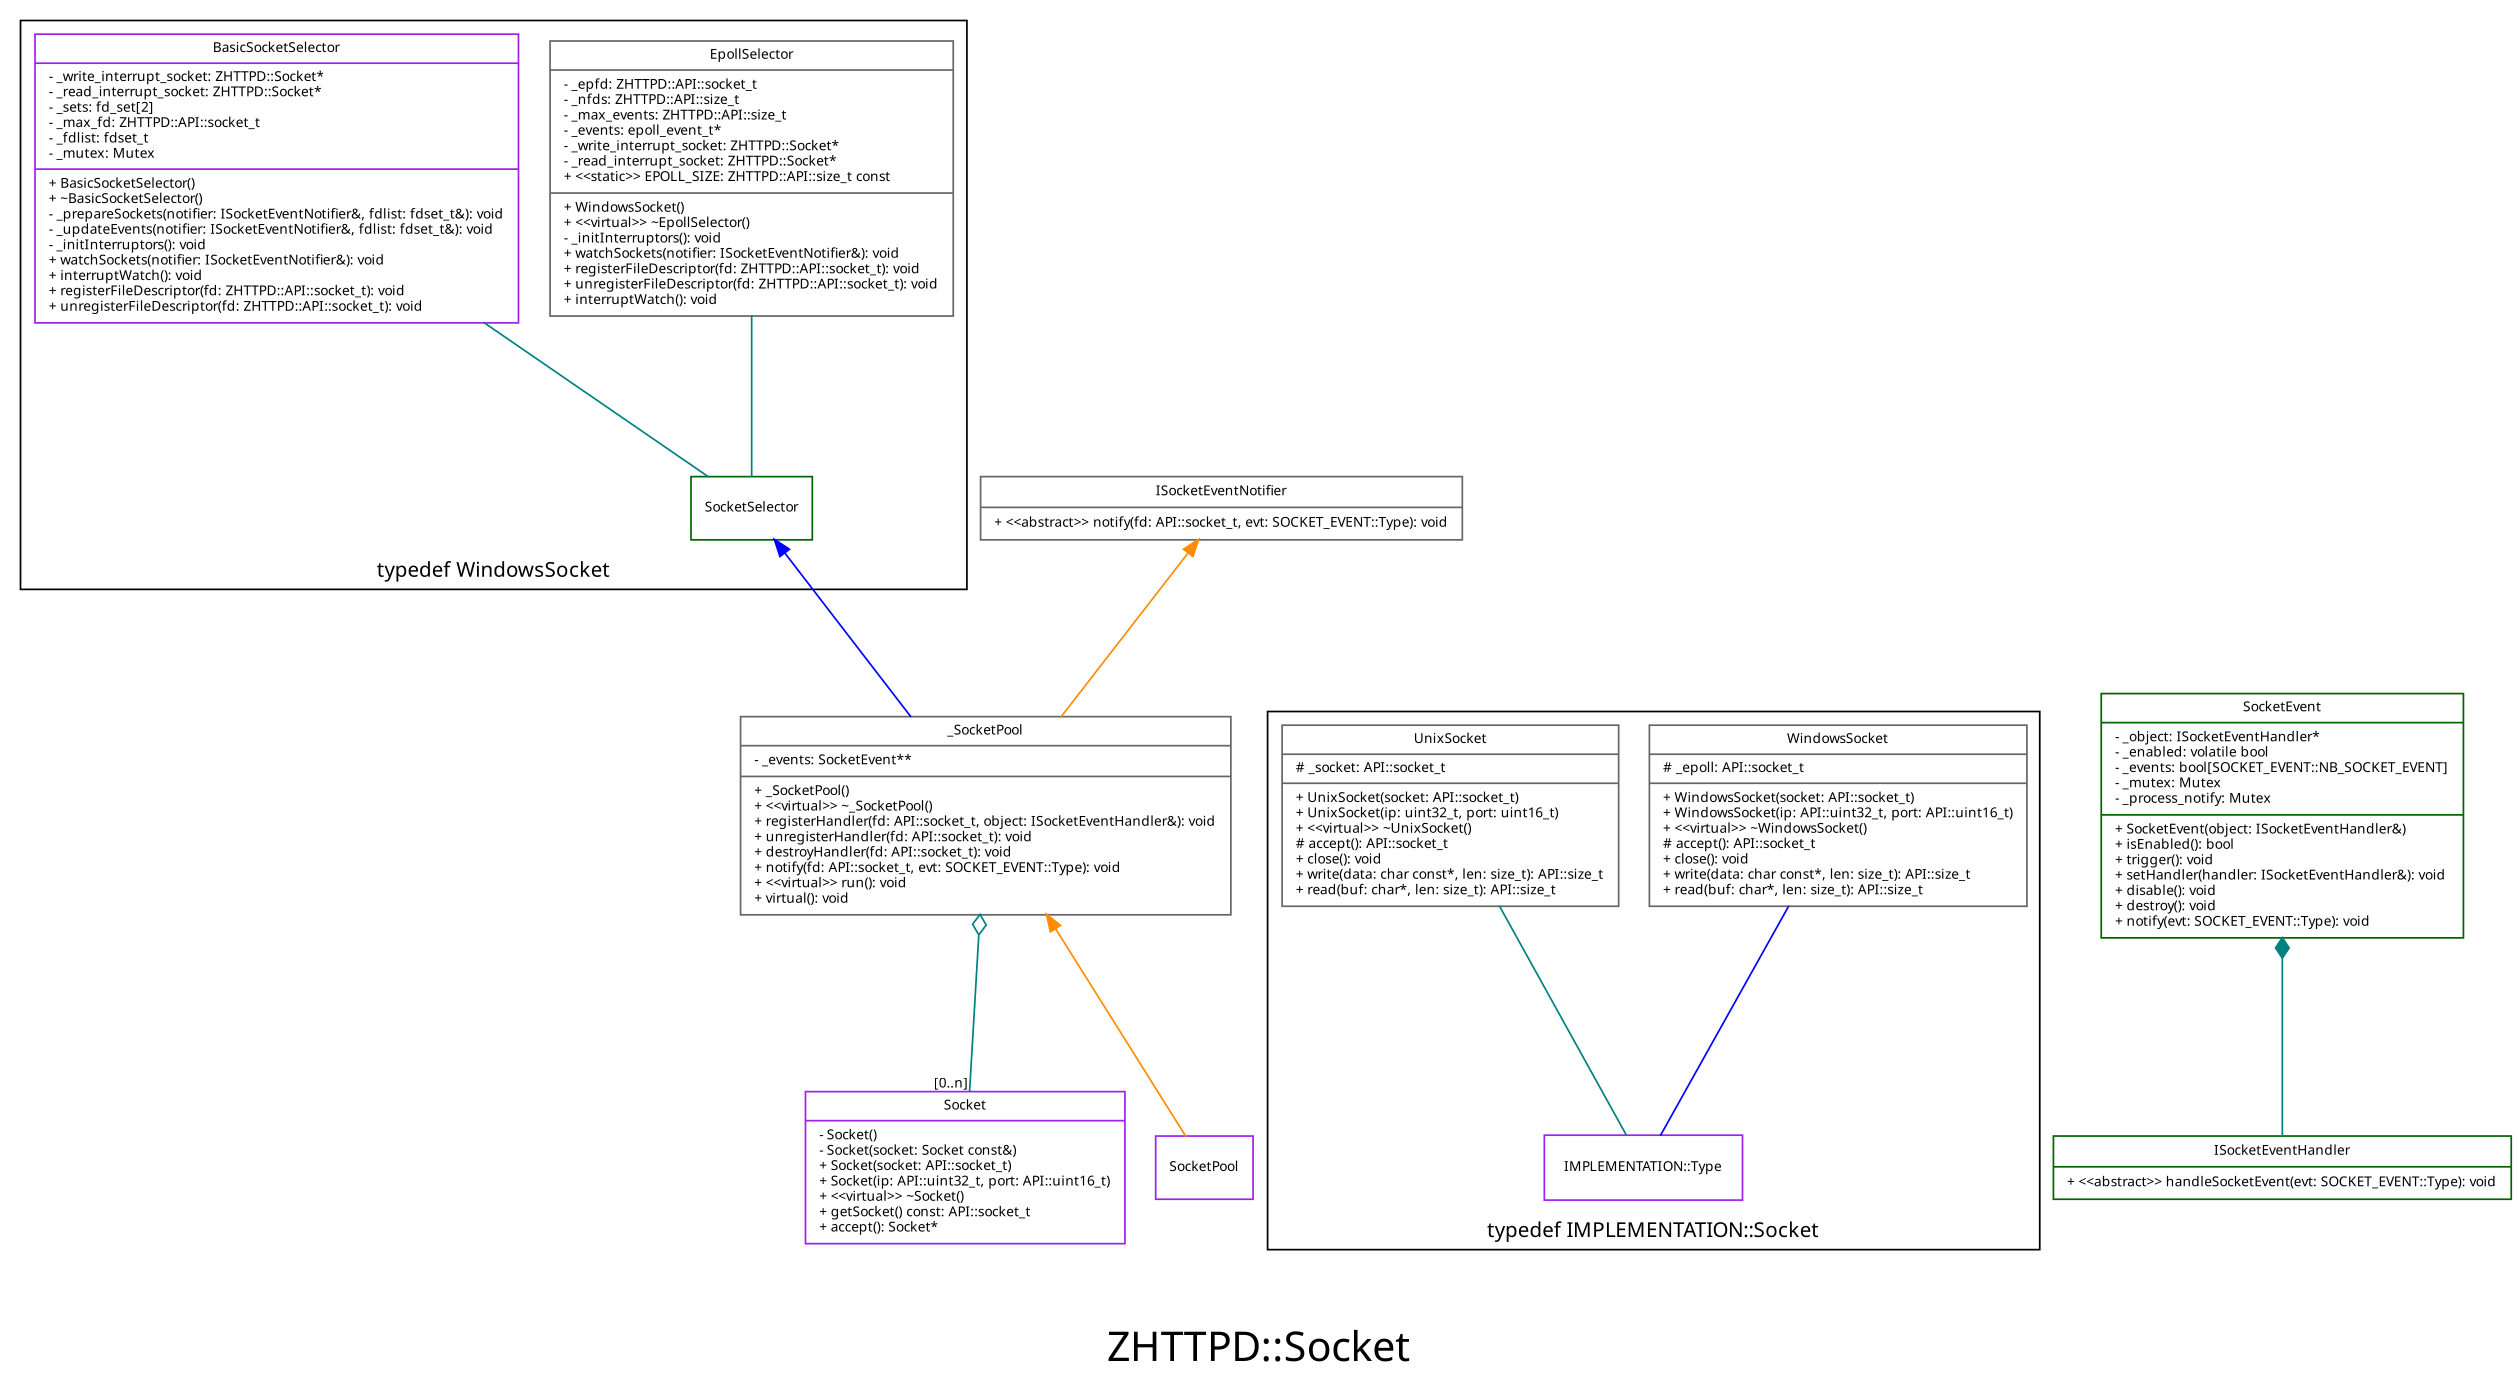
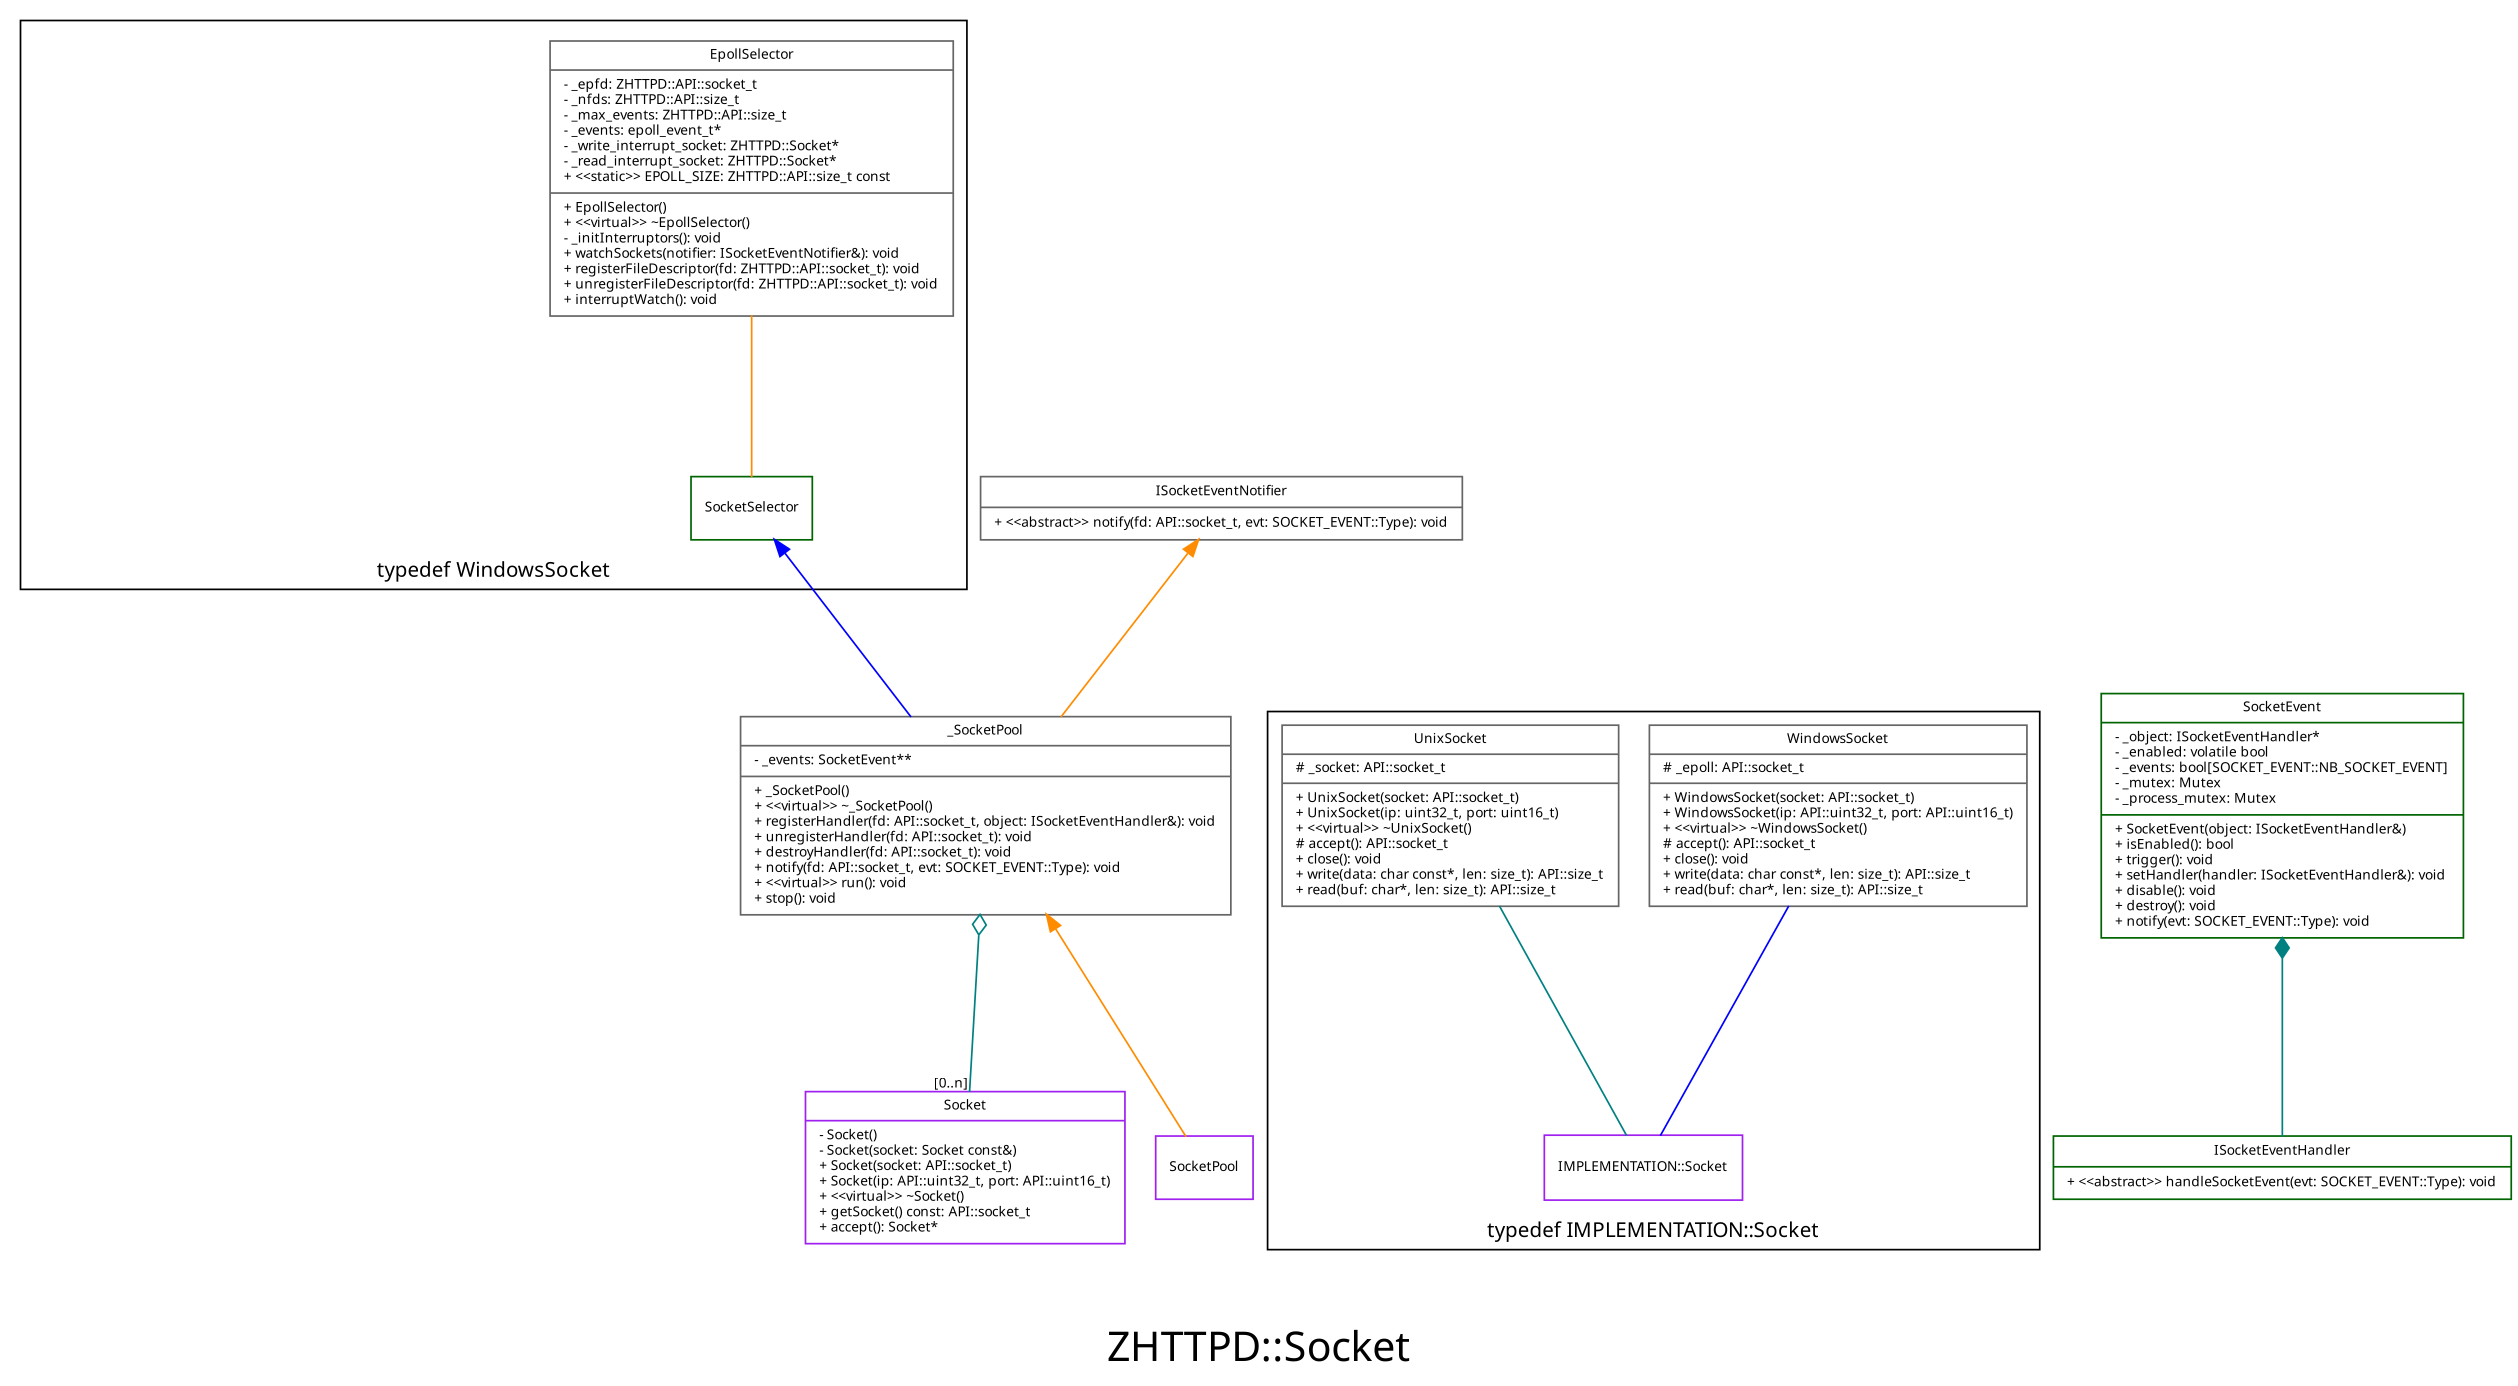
  digraph {
    compound=true
    fontname="Bitstream sans Vera"
    fontsize=24
    label="ZHTTPD::Socket"
    rankdir=BT
    ranksep=1.25
    node [color=gray40 fillcolor=white fontname=Monaco fontsize=8 shape=record style=filled]
    edge [arrowhead=none color=teal fontname=Monaco fontsize=8]
-   n1 [color=purple label="{BasicSocketSelector|- _write_interrupt_socket: ZHTTPD::Socket*\l- _read_interrupt_socket: ZHTTPD::Socket*\l- _sets: fd_set[2]\l- _max_fd: ZHTTPD::API::socket_t\l- _fdlist: fdset_t\l- _mutex: Mutex\l|+ BasicSocketSelector()\l+ ~BasicSocketSelector()\l- _prepareSockets(notifier: ISocketEventNotifier&, fdlist: fdset_t&): void\l- _updateEvents(notifier: ISocketEventNotifier&, fdlist: fdset_t&): void\l- _initInterruptors(): void\l+ watchSockets(notifier: ISocketEventNotifier&): void\l+ interruptWatch(): void\l+ registerFileDescriptor(fd: ZHTTPD::API::socket_t): void\l+ unregisterFileDescriptor(fd: ZHTTPD::API::socket_t): void\l}"]
-   n2 [label="{EpollSelector|- _epfd: ZHTTPD::API::socket_t\l- _nfds: ZHTTPD::API::size_t\l- _max_events: ZHTTPD::API::size_t\l- _events: epoll_event_t*\l- _write_interrupt_socket: ZHTTPD::Socket*\l- _read_interrupt_socket: ZHTTPD::Socket*\l+ \<\<static\>\> EPOLL_SIZE: ZHTTPD::API::size_t const\l|+ WindowsSocket()\l+ \<\<virtual\>\> ~EpollSelector()\l- _initInterruptors(): void\l+ watchSockets(notifier: ISocketEventNotifier&): void\l+ registerFileDescriptor(fd: ZHTTPD::API::socket_t): void\l+ unregisterFileDescriptor(fd: ZHTTPD::API::socket_t): void\l+ interruptWatch(): void\l}"]
+   n2 [label="{EpollSelector|- _epfd: ZHTTPD::API::socket_t\l- _nfds: ZHTTPD::API::size_t\l- _max_events: ZHTTPD::API::size_t\l- _events: epoll_event_t*\l- _write_interrupt_socket: ZHTTPD::Socket*\l- _read_interrupt_socket: ZHTTPD::Socket*\l+ \<\<static\>\> EPOLL_SIZE: ZHTTPD::API::size_t const\l|+ EpollSelector()\l+ \<\<virtual\>\> ~EpollSelector()\l- _initInterruptors(): void\l+ watchSockets(notifier: ISocketEventNotifier&): void\l+ registerFileDescriptor(fd: ZHTTPD::API::socket_t): void\l+ unregisterFileDescriptor(fd: ZHTTPD::API::socket_t): void\l+ interruptWatch(): void\l}"]
    n3 [color=darkgreen label=SocketSelector]
    n4 [label="{UnixSocket|# _socket: API::socket_t\l|+ UnixSocket(socket: API::socket_t)\l+ UnixSocket(ip: uint32_t, port: uint16_t)\l+ \<\<virtual\>\> ~UnixSocket()\l# accept(): API::socket_t\l+ close(): void\l+ write(data: char const*, len: size_t): API::size_t\l+ read(buf: char*, len: size_t): API::size_t\l}"]
    n5 [label="{WindowsSocket|# _epoll: API::socket_t\l|+ WindowsSocket(socket: API::socket_t)\l+ WindowsSocket(ip: API::uint32_t, port: API::uint16_t)\l+ \<\<virtual\>\> ~WindowsSocket()\l# accept(): API::socket_t\l+ close(): void\l+ write(data: char const*, len: size_t): API::size_t\l+ read(buf: char*, len: size_t): API::size_t\l}"]
-   n6 [color=purple label="IMPLEMENTATION::Type"]
+   n6 [color=purple label="IMPLEMENTATION::Socket"]
    n7 [color=darkgreen label="{ISocketEventHandler|+ \<\<abstract\>\> handleSocketEvent(evt: SOCKET_EVENT::Type): void\l}"]
-   n8 [color=darkgreen label="{SocketEvent|- _object: ISocketEventHandler*\l- _enabled: volatile bool\l- _events: bool[SOCKET_EVENT::NB_SOCKET_EVENT]\l- _mutex: Mutex\l- _process_notify: Mutex\l|+ SocketEvent(object: ISocketEventHandler&)\l+ isEnabled(): bool\l+ trigger(): void\l+ setHandler(handler: ISocketEventHandler&): void\l+ disable(): void\l+ destroy(): void\l+ notify(evt: SOCKET_EVENT::Type): void\l}"]
+   n8 [color=darkgreen label="{SocketEvent|- _object: ISocketEventHandler*\l- _enabled: volatile bool\l- _events: bool[SOCKET_EVENT::NB_SOCKET_EVENT]\l- _mutex: Mutex\l- _process_mutex: Mutex\l|+ SocketEvent(object: ISocketEventHandler&)\l+ isEnabled(): bool\l+ trigger(): void\l+ setHandler(handler: ISocketEventHandler&): void\l+ disable(): void\l+ destroy(): void\l+ notify(evt: SOCKET_EVENT::Type): void\l}"]
    n9 [label="{ISocketEventNotifier|+ \<\<abstract\>\> notify(fd: API::socket_t, evt: SOCKET_EVENT::Type): void\l}"]
    n10 [color=purple label="{Socket|- Socket()\l- Socket(socket: Socket const&)\l+ Socket(socket: API::socket_t)\l+ Socket(ip: API::uint32_t, port: API::uint16_t)\l+ \<\<virtual\>\> ~Socket()\l+ getSocket() const: API::socket_t\l+ accept(): Socket*\l}"]
-   n11 [label="{_SocketPool|- _events: SocketEvent**\l|+ _SocketPool()\l+ \<\<virtual\>\> ~_SocketPool()\l+ registerHandler(fd: API::socket_t, object: ISocketEventHandler&): void\l+ unregisterHandler(fd: API::socket_t): void\l+ destroyHandler(fd: API::socket_t): void\l+ notify(fd: API::socket_t, evt: SOCKET_EVENT::Type): void\l+ \<\<virtual\>\> run(): void\l+ virtual(): void\l}"]
+   n11 [label="{_SocketPool|- _events: SocketEvent**\l|+ _SocketPool()\l+ \<\<virtual\>\> ~_SocketPool()\l+ registerHandler(fd: API::socket_t, object: ISocketEventHandler&): void\l+ unregisterHandler(fd: API::socket_t): void\l+ destroyHandler(fd: API::socket_t): void\l+ notify(fd: API::socket_t, evt: SOCKET_EVENT::Type): void\l+ \<\<virtual\>\> run(): void\l+ stop(): void\l}"]
    n12 [color=purple label=SocketPool]
    subgraph cluster_1 {
      fontsize=12
      label="typedef WindowsSocket"
-     n1
      n2
      n3
    }
    subgraph cluster_2 {
      fontsize=12
      label="typedef IMPLEMENTATION::Socket"
      n4
      n5
      n6
    }
-   n3 -> n1
-   n3 -> n2
+   n3 -> n2 [color=darkorange]
    n6 -> n4
    n6 -> n5 [color=blue]
    n7 -> n8 [arrowhead=diamond]
    n10 -> n11 [arrowhead=odiamond taillabel="[0..n]"]
    n11 -> n3 [color=blue arrowhead=""]
    n11 -> n9 [color=darkorange arrowhead=""]
    n12 -> n11 [color=darkorange arrowhead=""]
  }
